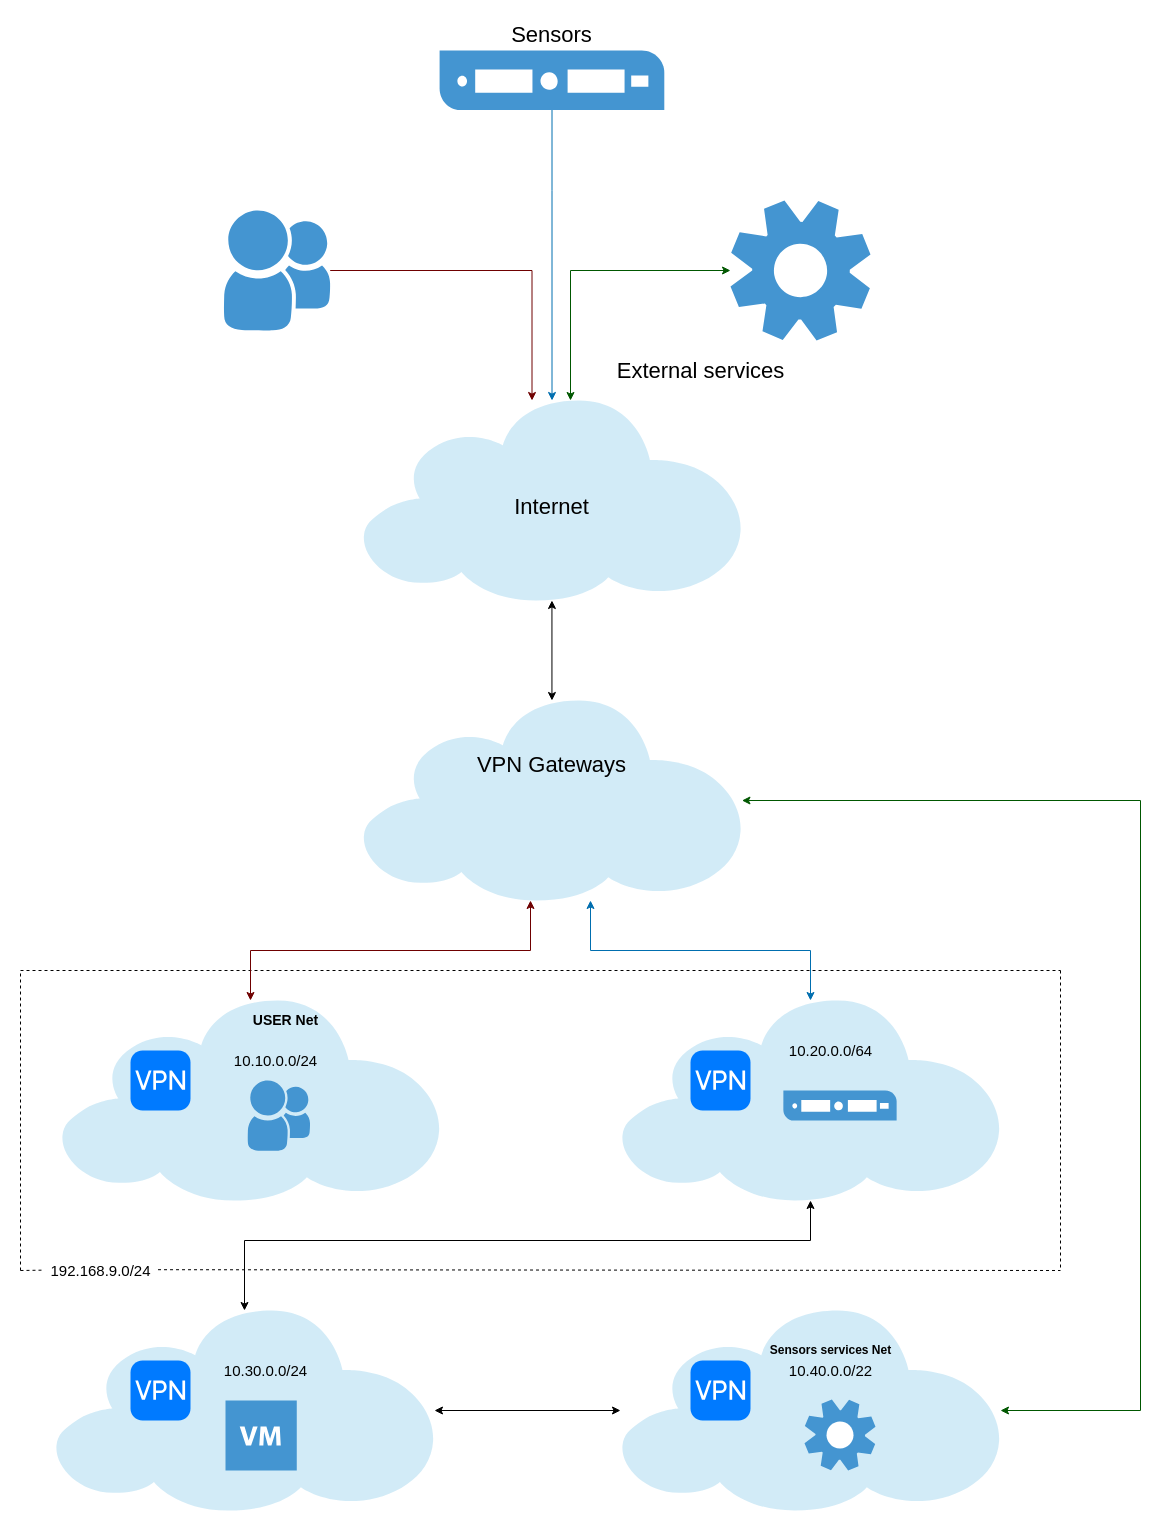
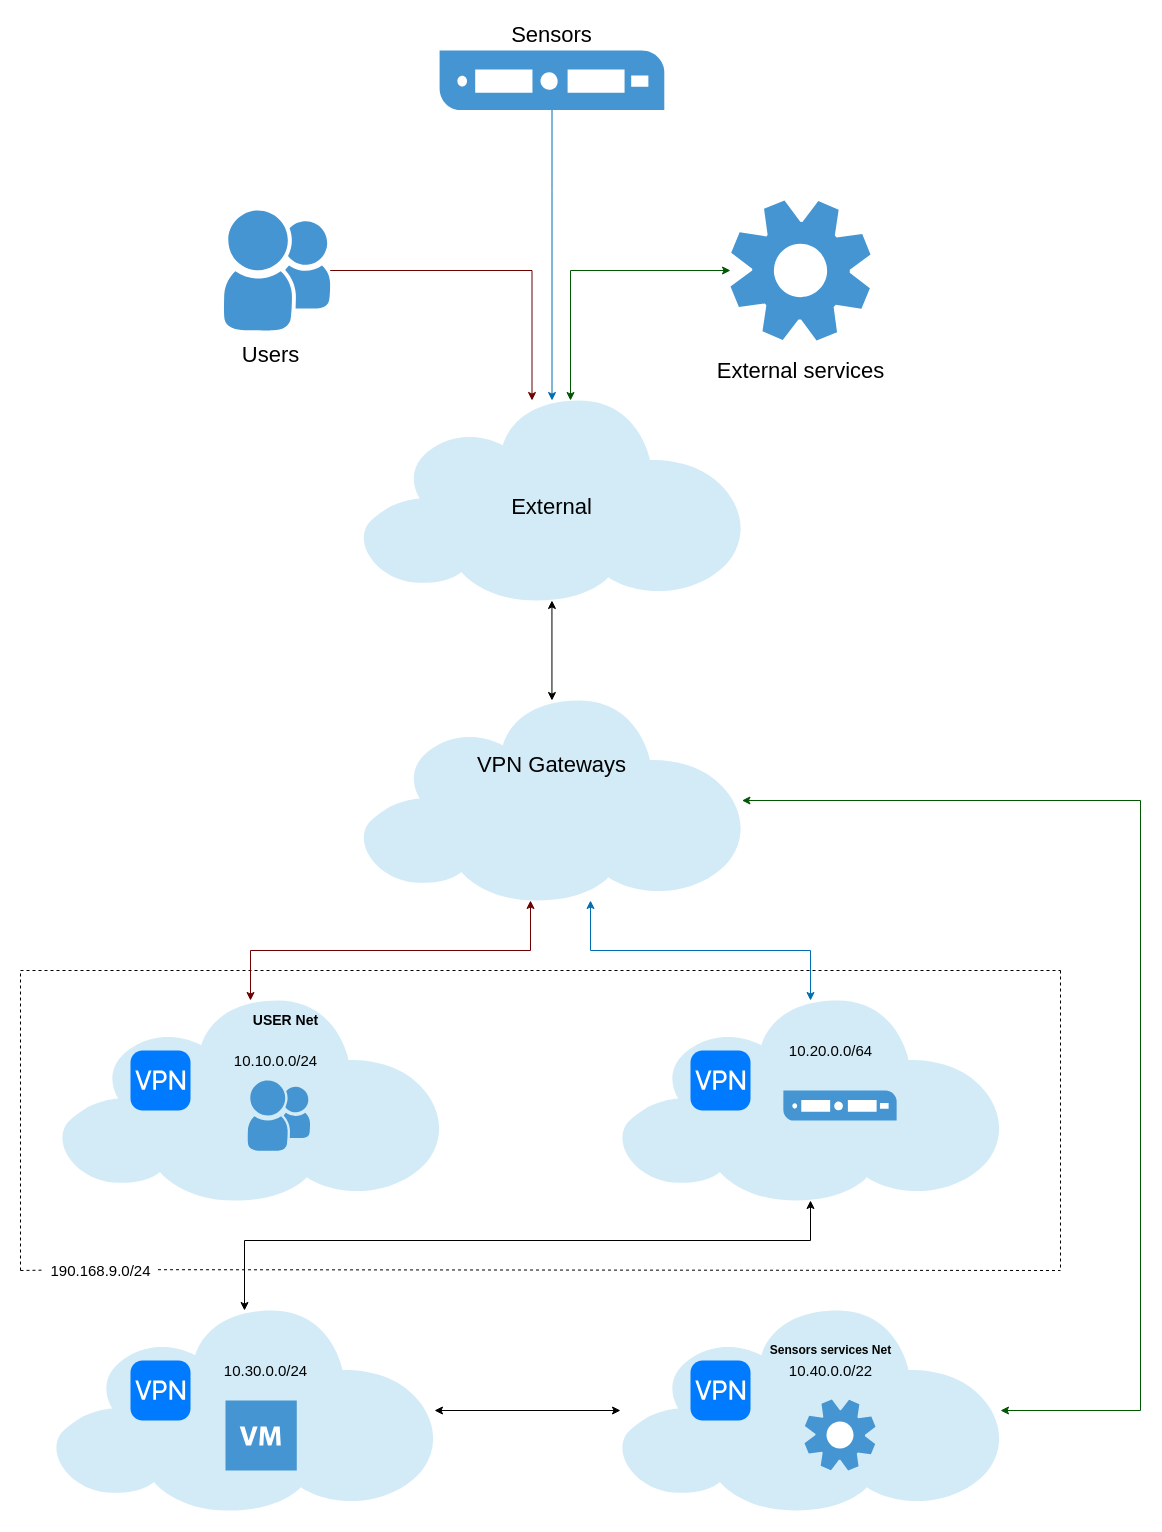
  <mxCell id="0" />
  <mxCell id="1" parent="0" />
  <mxCell id="2" value="" style="shadow=0;dashed=0;html=1;strokeColor=none;fillColor=#4495D1;labelPosition=center;verticalLabelPosition=bottom;verticalAlign=top;align=center;outlineConnect=0;shape=mxgraph.veeam.2d.cloud;" parent="1" vertex="1"><mxGeometry x="60" y="1000" width="380" height="200" as="geometry" /></mxCell>
  <mxCell id="3" value="USER Net" style="text;html=1;align=center;verticalAlign=middle;resizable=0;points=[];autosize=1;strokeWidth=1;fontStyle=1;fontSize=14;" parent="1" vertex="1"><mxGeometry x="244.57" y="1010" width="80" height="20" as="geometry" /></mxCell>
  <mxCell id="4" value="" style="shadow=0;dashed=0;html=1;strokeColor=none;fillColor=#4495D1;labelPosition=center;verticalLabelPosition=bottom;verticalAlign=top;align=center;outlineConnect=0;shape=mxgraph.veeam.2d.cloud;" parent="1" vertex="1"><mxGeometry x="620" y="1000" width="380" height="200" as="geometry" /></mxCell>
  <mxCell id="5" value="" style="shadow=0;dashed=0;html=1;strokeColor=none;fillColor=#4495D1;labelPosition=center;verticalLabelPosition=bottom;verticalAlign=top;align=center;outlineConnect=0;shape=mxgraph.veeam.2d.cloud;" parent="1" vertex="1"><mxGeometry x="620" y="1310" width="380" height="200" as="geometry" /></mxCell>
  <mxCell id="6" style="edgeStyle=orthogonalEdgeStyle;rounded=0;orthogonalLoop=1;jettySize=auto;html=1;strokeColor=#000000;startArrow=classic;startFill=1;" parent="1" source="8" target="4" edge="1"><mxGeometry relative="1" as="geometry"><Array as="points"><mxPoint x="244" y="1240" /><mxPoint x="810" y="1240" /></Array></mxGeometry></mxCell>
  <mxCell id="7" style="edgeStyle=orthogonalEdgeStyle;rounded=0;orthogonalLoop=1;jettySize=auto;html=1;startArrow=classic;startFill=1;strokeColor=#000000;fontSize=22;" parent="1" source="8" target="5" edge="1"><mxGeometry relative="1" as="geometry" /></mxCell>
  <mxCell id="8" value="" style="shadow=0;dashed=0;html=1;strokeColor=none;fillColor=#4495D1;labelPosition=center;verticalLabelPosition=bottom;verticalAlign=top;align=center;outlineConnect=0;shape=mxgraph.veeam.2d.cloud;" parent="1" vertex="1"><mxGeometry x="54" y="1310" width="380" height="200" as="geometry" /></mxCell>
  <mxCell id="9" value="" style="html=1;strokeWidth=1;shadow=0;dashed=0;shape=mxgraph.ios7.misc.vpn;fillColor=#007AFF;strokeColor=none;buttonText=;strokeColor2=#222222;fontColor=#222222;fontSize=8;verticalLabelPosition=bottom;verticalAlign=top;align=center;" parent="1" vertex="1"><mxGeometry x="130" y="1050" width="60" height="60" as="geometry" /></mxCell>
  <mxCell id="10" value="" style="html=1;strokeWidth=1;shadow=0;dashed=0;shape=mxgraph.ios7.misc.vpn;fillColor=#007AFF;strokeColor=none;buttonText=;strokeColor2=#222222;fontColor=#222222;fontSize=8;verticalLabelPosition=bottom;verticalAlign=top;align=center;" parent="1" vertex="1"><mxGeometry x="690" y="1050" width="60" height="60" as="geometry" /></mxCell>
  <mxCell id="11" value="" style="html=1;strokeWidth=1;shadow=0;dashed=0;shape=mxgraph.ios7.misc.vpn;fillColor=#007AFF;strokeColor=none;buttonText=;strokeColor2=#222222;fontColor=#222222;fontSize=8;verticalLabelPosition=bottom;verticalAlign=top;align=center;" parent="1" vertex="1"><mxGeometry x="690" y="1360" width="60" height="60" as="geometry" /></mxCell>
  <mxCell id="12" value="" style="html=1;strokeWidth=1;shadow=0;dashed=0;shape=mxgraph.ios7.misc.vpn;fillColor=#007AFF;strokeColor=none;buttonText=;strokeColor2=#222222;fontColor=#222222;fontSize=8;verticalLabelPosition=bottom;verticalAlign=top;align=center;" parent="1" vertex="1"><mxGeometry x="130" y="1360" width="60" height="60" as="geometry" /></mxCell>
  <mxCell id="13" value="" style="shadow=0;dashed=0;html=1;strokeColor=none;fillColor=#4495D1;labelPosition=center;verticalLabelPosition=bottom;verticalAlign=top;align=center;outlineConnect=0;shape=mxgraph.veeam.2d.group;" parent="1" vertex="1"><mxGeometry x="247.1" y="1080" width="62.47" height="70.4" as="geometry" /></mxCell>
  <mxCell id="14" value="" style="shadow=0;dashed=0;html=1;strokeColor=none;fillColor=#4495D1;labelPosition=center;verticalLabelPosition=bottom;verticalAlign=top;align=center;outlineConnect=0;shape=mxgraph.veeam.2d.virtual_machine;" parent="1" vertex="1"><mxGeometry x="225" y="1400" width="71.27" height="70" as="geometry" /></mxCell>
  <mxCell id="15" value="10.10.0.0/24" style="text;html=1;align=center;verticalAlign=middle;resizable=0;points=[];autosize=1;fontSize=15;" parent="1" vertex="1"><mxGeometry x="224.57" y="1050" width="100" height="20" as="geometry" /></mxCell>
  <mxCell id="16" value="10.20.0.0/64" style="text;html=1;align=center;verticalAlign=middle;resizable=0;points=[];autosize=1;fontSize=15;" parent="1" vertex="1"><mxGeometry x="780" y="1040" width="100" height="20" as="geometry" /></mxCell>
  <mxCell id="17" value="Sensors services Net" style="text;html=1;align=center;verticalAlign=middle;resizable=0;points=[];autosize=1;fontStyle=1;fontSize=12;" parent="1" vertex="1"><mxGeometry x="760" y="1340" width="140" height="20" as="geometry" /></mxCell>
  <mxCell id="18" value="10.40.0.0/22" style="text;html=1;align=center;verticalAlign=middle;resizable=0;points=[];autosize=1;fontSize=15;" parent="1" vertex="1"><mxGeometry x="780" y="1360" width="100" height="20" as="geometry" /></mxCell>
  <mxCell id="19" value="10.30.0.0/24" style="text;html=1;align=center;verticalAlign=middle;resizable=0;points=[];autosize=1;fontSize=15;" parent="1" vertex="1"><mxGeometry x="215" y="1360" width="100" height="20" as="geometry" /></mxCell>
  <mxCell id="20" value="" style="endArrow=none;dashed=1;html=1;" parent="1" edge="1"><mxGeometry width="50" height="50" relative="1" as="geometry"><mxPoint as="sourcePoint" x="20" y="970" /><mxPoint x="1060" as="targetPoint" y="970" /></mxGeometry></mxCell>
  <mxCell id="21" value="" style="endArrow=none;dashed=1;html=1;" parent="1" edge="1"><mxGeometry width="50" height="50" relative="1" as="geometry"><mxPoint x="1060" as="sourcePoint" y="970" /><mxPoint x="1060" y="1270" as="targetPoint" /></mxGeometry></mxCell>
  <mxCell id="22" value="" style="endArrow=none;dashed=1;html=1;exitX=1.023;exitY=0.46;exitDx=0;exitDy=0;exitPerimeter=0;" parent="1" source="24" edge="1"><mxGeometry width="50" height="50" relative="1" as="geometry"><mxPoint x="540" y="1270" as="sourcePoint" /><mxPoint x="1060" y="1270" as="targetPoint" /></mxGeometry></mxCell>
  <mxCell id="23" value="" style="endArrow=none;dashed=1;html=1;" parent="1" edge="1"><mxGeometry width="50" height="50" relative="1" as="geometry"><mxPoint y="1270" as="sourcePoint" x="20" /><mxPoint as="targetPoint" x="20" y="970" /></mxGeometry></mxCell>
- <mxCell id="24" value="192.168.9.0/24" style="text;html=1;align=center;verticalAlign=middle;resizable=0;points=[];autosize=1;fontSize=15;" parent="1" vertex="1"><mxGeometry x="45" y="1260" width="110" height="20" as="geometry" /></mxCell>
+ <mxCell id="24" value="190.168.9.0/24" style="text;html=1;align=center;verticalAlign=middle;resizable=0;points=[];autosize=1;fontSize=15;" parent="1" vertex="1"><mxGeometry x="45" y="1260" width="110" height="20" as="geometry" /></mxCell>
  <mxCell id="25" value="" style="endArrow=none;dashed=1;html=1;entryX=-0.025;entryY=0.483;entryDx=0;entryDy=0;entryPerimeter=0;" parent="1" target="24" edge="1"><mxGeometry width="50" height="50" relative="1" as="geometry"><mxPoint y="1270" as="sourcePoint" x="20" /><mxPoint x="450" y="1270" as="targetPoint" /></mxGeometry></mxCell>
  <mxCell id="26" value="" style="shadow=0;dashed=0;html=1;strokeColor=none;fillColor=#4495D1;labelPosition=center;verticalLabelPosition=bottom;verticalAlign=top;align=center;outlineConnect=0;shape=mxgraph.veeam.2d.service;" parent="1" vertex="1"><mxGeometry x="804" y="1399" width="71" height="71" as="geometry" /></mxCell>
  <mxCell id="27" value="" style="shadow=0;dashed=0;html=1;strokeColor=none;fillColor=#4495D1;labelPosition=center;verticalLabelPosition=bottom;verticalAlign=top;align=center;outlineConnect=0;shape=mxgraph.veeam.2d.cloud;" parent="1" vertex="1"><mxGeometry x="361.45" y="400" width="380" height="200" as="geometry" /></mxCell>
- <mxCell id="28" value="&lt;div style=&quot;font-size: 22px;&quot;&gt;Internet&lt;/div&gt;&lt;div style=&quot;font-size: 22px;&quot;&gt;&lt;br style=&quot;font-size: 22px;&quot;&gt;&lt;/div&gt;" style="text;html=1;align=center;verticalAlign=middle;resizable=0;points=[];autosize=1;fontSize=22;" parent="1" vertex="1"><mxGeometry x="506.45" y="490" width="90" height="60" as="geometry" /></mxCell>
+ <mxCell id="28" value="&lt;div style=&quot;font-size: 22px;&quot;&gt;External&lt;/div&gt;&lt;div style=&quot;font-size: 22px;&quot;&gt;&lt;br style=&quot;font-size: 22px;&quot;&gt;&lt;/div&gt;" style="text;html=1;align=center;verticalAlign=middle;resizable=0;points=[];autosize=1;fontSize=22;" parent="1" vertex="1"><mxGeometry x="506.45" y="490" width="90" height="60" as="geometry" /></mxCell>
  <mxCell id="29" style="edgeStyle=orthogonalEdgeStyle;rounded=0;orthogonalLoop=1;jettySize=auto;html=1;strokeColor=#6F0000;fontSize=22;fillColor=#a20025;" parent="1" source="30" target="27" edge="1"><mxGeometry relative="1" as="geometry"><Array as="points"><mxPoint x="531.45" y="270" /></Array></mxGeometry></mxCell>
  <mxCell id="30" value="" style="shadow=0;dashed=0;html=1;strokeColor=none;fillColor=#4495D1;labelPosition=center;verticalLabelPosition=bottom;verticalAlign=top;align=center;outlineConnect=0;shape=mxgraph.veeam.2d.group;" parent="1" vertex="1"><mxGeometry x="223.2" y="210" width="106.49" height="120" as="geometry" /></mxCell>
  <mxCell id="31" style="edgeStyle=orthogonalEdgeStyle;rounded=0;orthogonalLoop=1;jettySize=auto;html=1;strokeColor=#006EAF;fontSize=22;fillColor=#1ba1e2;" parent="1" source="32" target="27" edge="1"><mxGeometry relative="1" as="geometry"><Array as="points"><mxPoint x="552" y="190" /><mxPoint x="552" y="190" /></Array></mxGeometry></mxCell>
  <mxCell id="32" value="" style="pointerEvents=1;shadow=0;dashed=0;html=1;strokeColor=none;fillColor=#4495D1;labelPosition=center;verticalLabelPosition=bottom;verticalAlign=top;align=center;outlineConnect=0;shape=mxgraph.veeam.server;fontSize=22;" parent="1" vertex="1"><mxGeometry x="439.1" y="50" width="224.7" height="59.5" as="geometry" /></mxCell>
  <mxCell id="33" style="edgeStyle=orthogonalEdgeStyle;rounded=0;orthogonalLoop=1;jettySize=auto;html=1;strokeColor=#000000;fontSize=22;startArrow=classic;startFill=1;" parent="1" source="37" target="27" edge="1"><mxGeometry relative="1" as="geometry" /></mxCell>
  <mxCell id="34" style="edgeStyle=orthogonalEdgeStyle;rounded=0;orthogonalLoop=1;jettySize=auto;html=1;startArrow=classic;startFill=1;strokeColor=#6F0000;fontSize=22;fillColor=#a20025;" parent="1" source="37" target="2" edge="1"><mxGeometry relative="1" as="geometry"><Array as="points"><mxPoint x="530" y="950" /><mxPoint x="250" y="950" /></Array></mxGeometry></mxCell>
  <mxCell id="35" style="edgeStyle=orthogonalEdgeStyle;rounded=0;orthogonalLoop=1;jettySize=auto;html=1;startArrow=classic;startFill=1;strokeColor=#006EAF;fontSize=22;fillColor=#1ba1e2;" parent="1" source="37" target="4" edge="1"><mxGeometry relative="1" as="geometry"><Array as="points"><mxPoint x="590" y="950" /><mxPoint x="810" y="950" /></Array></mxGeometry></mxCell>
  <mxCell id="36" style="edgeStyle=orthogonalEdgeStyle;rounded=0;orthogonalLoop=1;jettySize=auto;html=1;startArrow=classic;startFill=1;strokeColor=#005700;fontSize=22;fillColor=#008a00;" parent="1" source="37" target="5" edge="1"><mxGeometry relative="1" as="geometry"><Array as="points"><mxPoint x="1140" y="800" /><mxPoint x="1140" y="1410" /></Array></mxGeometry></mxCell>
  <mxCell id="37" value="" style="shadow=0;dashed=0;html=1;strokeColor=none;fillColor=#4495D1;labelPosition=center;verticalLabelPosition=bottom;verticalAlign=top;align=center;outlineConnect=0;shape=mxgraph.veeam.2d.cloud;" parent="1" vertex="1"><mxGeometry x="361.45" y="700" width="380" height="200" as="geometry" /></mxCell>
  <mxCell id="38" value="VPN Gateways" style="text;html=1;align=center;verticalAlign=middle;resizable=0;points=[];autosize=1;fontSize=22;" parent="1" vertex="1"><mxGeometry x="471.45" y="750" width="160" height="30" as="geometry" /></mxCell>
+ <mxCell id="39" value="Users" style="text;html=1;align=center;verticalAlign=middle;resizable=0;points=[];autosize=1;fontSize=22;" parent="1" vertex="1"><mxGeometry x="234.57" y="340" width="70" height="30" as="geometry" /></mxCell>
  <mxCell id="40" value="Sensors" style="text;html=1;align=center;verticalAlign=middle;resizable=0;points=[];autosize=1;fontSize=22;" parent="1" vertex="1"><mxGeometry x="501.45" y="20" width="100" height="30" as="geometry" /></mxCell>
  <mxCell id="41" value="" style="pointerEvents=1;shadow=0;dashed=0;html=1;strokeColor=none;fillColor=#4495D1;labelPosition=center;verticalLabelPosition=bottom;verticalAlign=top;align=center;outlineConnect=0;shape=mxgraph.veeam.server;fontSize=22;" parent="1" vertex="1"><mxGeometry x="782.85" y="1090" width="113.29" height="30" as="geometry" /></mxCell>
  <mxCell id="42" style="edgeStyle=orthogonalEdgeStyle;rounded=0;orthogonalLoop=1;jettySize=auto;html=1;startArrow=classic;startFill=1;strokeColor=#005700;fontSize=22;fillColor=#008a00;" parent="1" source="43" target="27" edge="1"><mxGeometry relative="1" as="geometry"><Array as="points"><mxPoint x="570" y="270" /></Array></mxGeometry></mxCell>
  <mxCell id="43" value="" style="shadow=0;dashed=0;html=1;strokeColor=none;fillColor=#4495D1;labelPosition=center;verticalLabelPosition=bottom;verticalAlign=top;align=center;outlineConnect=0;shape=mxgraph.veeam.2d.service;" parent="1" vertex="1"><mxGeometry x="730" y="200" width="140" height="140" as="geometry" /></mxCell>
- <mxCell id="44" value="External services" style="text;html=1;align=center;verticalAlign=middle;resizable=0;points=[];autosize=1;fontSize=22;" parent="1" vertex="1"><mxGeometry x="610" y="355.5" width="180" height="30" as="geometry" /></mxCell>
+ <mxCell id="44" value="External services" style="text;html=1;align=center;verticalAlign=middle;resizable=0;points=[];autosize=1;fontSize=22;" parent="1" vertex="1"><mxGeometry x="710" y="355.5" width="180" height="30" as="geometry" /></mxCell>
